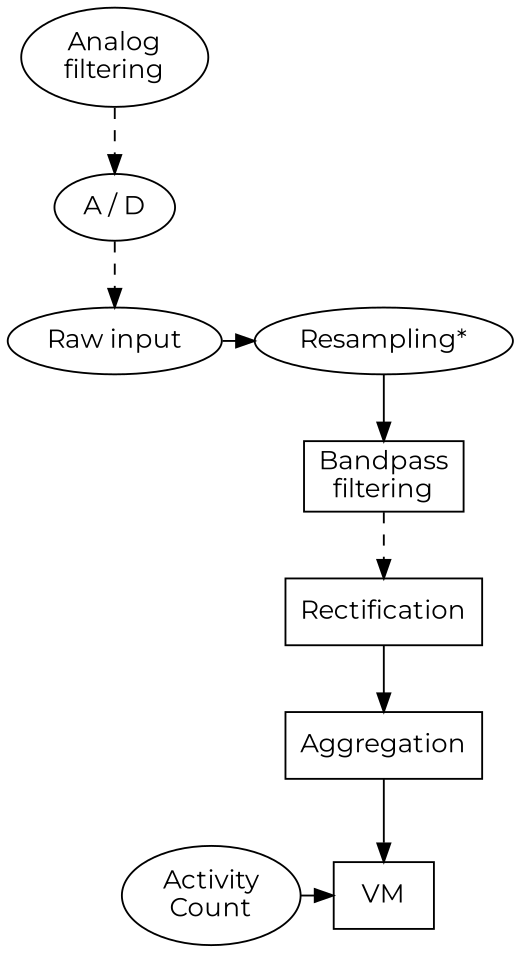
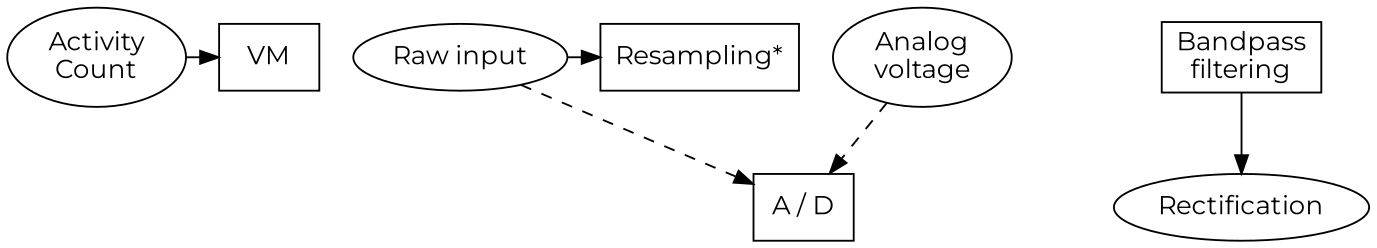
  digraph {
    fontname=Montserrat
    fontsize=14
    rankdir=TB
    node [fontname=Montserrat shape=box]
    edge [fontname=Montserrat]
    n1 [label="Activity\nCount" shape=oval]
    n2 [label=VM]
    n3 [label="Raw input" shape=oval]
-   n4 [label="Resampling*" shape=ellipse]
+   n4 [label="Resampling*"]
    n5 [label="Bandpass\nfiltering"]
-   n6 [label=Rectification]
-   n7 [label=Aggregation]
-   n8 [label="Analog\nfiltering" shape=oval]
-   n9 [label="A / D" shape=ellipse]
+   n6 [label=Rectification shape=ellipse]
+   n8 [label="Analog\nvoltage" shape=oval]
+   n9 [label="A / D"]
    subgraph sub_1 {
      rank=same
      n1
      n2
    }
    subgraph sub_2 {
      rank=same
      n3
      n4
    }
    subgraph sub_3 {
      color=gray
      label="Compute activity counts"
      n2
      n4
      n5
      n6
-     n7
    }
    n1 -> n2
    n3 -> n4
-   n4 -> n5
-   n5 -> n6 [style=dashed]
-   n6 -> n7
-   n7 -> n2
+   n5 -> n6
    n8 -> n9 [style=dashed]
-   n9 -> n3 [style=dashed]
+   n3 -> n9 [style=dashed]
  }
